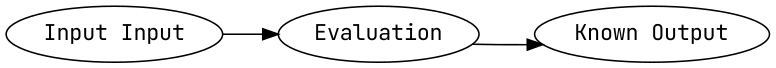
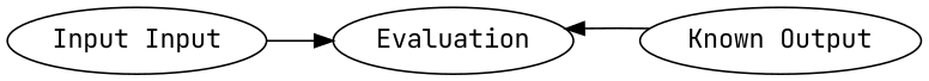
  digraph {
    fontname="JetBrains Mono"
    rankdir=LR
    node [fontname="JetBrains Mono"]
    edge [fontname="JetBrains Mono"]
    n1 [label="Input Input"]
    Evaluation
    n3 [label="Known Output"]
    n1 -> Evaluation
-   Evaluation -> n3
+   n3 -> Evaluation
  }
